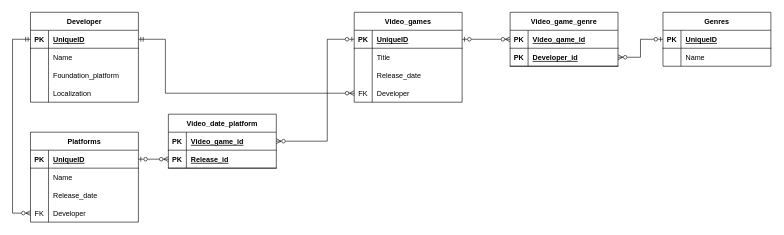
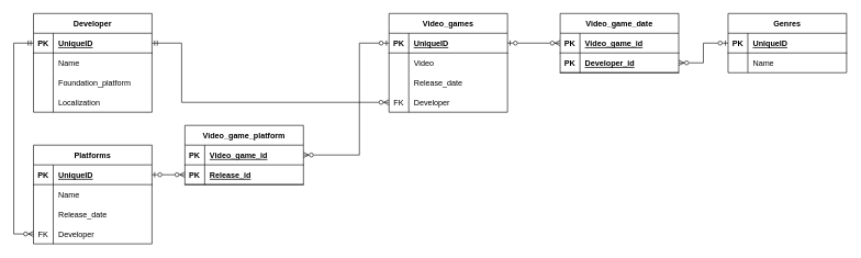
  <mxCell id="0" />
  <mxCell id="1" parent="0" />
  <mxCell id="2" value="Video_games" style="shape=table;startSize=30;container=1;collapsible=1;childLayout=tableLayout;fixedRows=1;rowLines=0;fontStyle=1;align=center;resizeLast=1;" parent="1" vertex="1"><mxGeometry x="590" y="20" width="180" height="150" as="geometry" /></mxCell>
  <mxCell id="3" value="" style="shape=tableRow;horizontal=0;startSize=0;swimlaneHead=0;swimlaneBody=0;fillColor=none;collapsible=0;dropTarget=0;points=[[0,0.5],[1,0.5]];portConstraint=eastwest;top=0;left=0;right=0;bottom=1;" parent="2" vertex="1"><mxGeometry y="30" width="180" height="30" as="geometry" /></mxCell>
  <mxCell id="4" value="PK" style="shape=partialRectangle;connectable=0;fillColor=none;top=0;left=0;bottom=0;right=0;fontStyle=1;overflow=hidden;" parent="3" vertex="1"><mxGeometry width="30" height="30" as="geometry"><mxRectangle width="30" height="30" as="alternateBounds" /></mxGeometry></mxCell>
  <mxCell id="5" value="UniqueID" style="shape=partialRectangle;connectable=0;fillColor=none;top=0;left=0;bottom=0;right=0;align=left;spacingLeft=6;fontStyle=5;overflow=hidden;" parent="3" vertex="1"><mxGeometry x="30" width="150" height="30" as="geometry"><mxRectangle width="150" height="30" as="alternateBounds" /></mxGeometry></mxCell>
  <mxCell id="6" value="" style="shape=tableRow;horizontal=0;startSize=0;swimlaneHead=0;swimlaneBody=0;fillColor=none;collapsible=0;dropTarget=0;points=[[0,0.5],[1,0.5]];portConstraint=eastwest;top=0;left=0;right=0;bottom=0;" parent="2" vertex="1"><mxGeometry y="60" width="180" height="30" as="geometry" /></mxCell>
  <mxCell id="7" value="" style="shape=partialRectangle;connectable=0;fillColor=none;top=0;left=0;bottom=0;right=0;editable=1;overflow=hidden;" parent="6" vertex="1"><mxGeometry width="30" height="30" as="geometry"><mxRectangle width="30" height="30" as="alternateBounds" /></mxGeometry></mxCell>
- <mxCell id="8" value="Title" style="shape=partialRectangle;connectable=0;fillColor=none;top=0;left=0;bottom=0;right=0;align=left;spacingLeft=6;overflow=hidden;" parent="6" vertex="1"><mxGeometry x="30" width="150" height="30" as="geometry"><mxRectangle width="150" height="30" as="alternateBounds" /></mxGeometry></mxCell>
+ <mxCell id="8" value="Video" style="shape=partialRectangle;connectable=0;fillColor=none;top=0;left=0;bottom=0;right=0;align=left;spacingLeft=6;overflow=hidden;" parent="6" vertex="1"><mxGeometry x="30" width="150" height="30" as="geometry"><mxRectangle width="150" height="30" as="alternateBounds" /></mxGeometry></mxCell>
  <mxCell id="9" value="" style="shape=tableRow;horizontal=0;startSize=0;swimlaneHead=0;swimlaneBody=0;fillColor=none;collapsible=0;dropTarget=0;points=[[0,0.5],[1,0.5]];portConstraint=eastwest;top=0;left=0;right=0;bottom=0;" parent="2" vertex="1"><mxGeometry y="90" width="180" height="30" as="geometry" /></mxCell>
  <mxCell id="10" value="" style="shape=partialRectangle;connectable=0;fillColor=none;top=0;left=0;bottom=0;right=0;editable=1;overflow=hidden;" parent="9" vertex="1"><mxGeometry width="30" height="30" as="geometry"><mxRectangle width="30" height="30" as="alternateBounds" /></mxGeometry></mxCell>
  <mxCell id="11" value="Release_date" style="shape=partialRectangle;connectable=0;fillColor=none;top=0;left=0;bottom=0;right=0;align=left;spacingLeft=6;overflow=hidden;" parent="9" vertex="1"><mxGeometry x="30" width="150" height="30" as="geometry"><mxRectangle width="150" height="30" as="alternateBounds" /></mxGeometry></mxCell>
  <mxCell id="12" style="shape=tableRow;horizontal=0;startSize=0;swimlaneHead=0;swimlaneBody=0;fillColor=none;collapsible=0;dropTarget=0;points=[[0,0.5],[1,0.5]];portConstraint=eastwest;top=0;left=0;right=0;bottom=0;" parent="2" vertex="1"><mxGeometry y="120" width="180" height="30" as="geometry" /></mxCell>
  <mxCell id="13" value="FK" style="shape=partialRectangle;connectable=0;fillColor=none;top=0;left=0;bottom=0;right=0;editable=1;overflow=hidden;" parent="12" vertex="1"><mxGeometry width="30" height="30" as="geometry"><mxRectangle width="30" height="30" as="alternateBounds" /></mxGeometry></mxCell>
  <mxCell id="14" value="Developer" style="shape=partialRectangle;connectable=0;fillColor=none;top=0;left=0;bottom=0;right=0;align=left;spacingLeft=6;overflow=hidden;" parent="12" vertex="1"><mxGeometry x="30" width="150" height="30" as="geometry"><mxRectangle width="150" height="30" as="alternateBounds" /></mxGeometry></mxCell>
  <mxCell id="15" value="Genres" style="shape=table;startSize=30;container=1;collapsible=1;childLayout=tableLayout;fixedRows=1;rowLines=0;fontStyle=1;align=center;resizeLast=1;" parent="1" vertex="1"><mxGeometry x="1105" y="20" width="180" height="90" as="geometry" /></mxCell>
  <mxCell id="16" value="" style="shape=tableRow;horizontal=0;startSize=0;swimlaneHead=0;swimlaneBody=0;fillColor=none;collapsible=0;dropTarget=0;points=[[0,0.5],[1,0.5]];portConstraint=eastwest;top=0;left=0;right=0;bottom=1;" parent="15" vertex="1"><mxGeometry y="30" width="180" height="30" as="geometry" /></mxCell>
  <mxCell id="17" value="PK" style="shape=partialRectangle;connectable=0;fillColor=none;top=0;left=0;bottom=0;right=0;fontStyle=1;overflow=hidden;" parent="16" vertex="1"><mxGeometry width="30" height="30" as="geometry"><mxRectangle width="30" height="30" as="alternateBounds" /></mxGeometry></mxCell>
  <mxCell id="18" value="UniqueID" style="shape=partialRectangle;connectable=0;fillColor=none;top=0;left=0;bottom=0;right=0;align=left;spacingLeft=6;fontStyle=5;overflow=hidden;" parent="16" vertex="1"><mxGeometry x="30" width="150" height="30" as="geometry"><mxRectangle width="150" height="30" as="alternateBounds" /></mxGeometry></mxCell>
  <mxCell id="19" value="" style="shape=tableRow;horizontal=0;startSize=0;swimlaneHead=0;swimlaneBody=0;fillColor=none;collapsible=0;dropTarget=0;points=[[0,0.5],[1,0.5]];portConstraint=eastwest;top=0;left=0;right=0;bottom=0;" parent="15" vertex="1"><mxGeometry y="60" width="180" height="30" as="geometry" /></mxCell>
  <mxCell id="20" value="" style="shape=partialRectangle;connectable=0;fillColor=none;top=0;left=0;bottom=0;right=0;editable=1;overflow=hidden;" parent="19" vertex="1"><mxGeometry width="30" height="30" as="geometry"><mxRectangle width="30" height="30" as="alternateBounds" /></mxGeometry></mxCell>
  <mxCell id="21" value="Name" style="shape=partialRectangle;connectable=0;fillColor=none;top=0;left=0;bottom=0;right=0;align=left;spacingLeft=6;overflow=hidden;" parent="19" vertex="1"><mxGeometry x="30" width="150" height="30" as="geometry"><mxRectangle width="150" height="30" as="alternateBounds" /></mxGeometry></mxCell>
- <mxCell id="22" value="Video_game_genre" style="shape=table;startSize=30;container=1;collapsible=1;childLayout=tableLayout;fixedRows=1;rowLines=0;fontStyle=1;align=center;resizeLast=1;" parent="1" vertex="1"><mxGeometry x="850" y="20" width="180" height="90" as="geometry" /></mxCell>
+ <mxCell id="22" value="Video_game_date" style="shape=table;startSize=30;container=1;collapsible=1;childLayout=tableLayout;fixedRows=1;rowLines=0;fontStyle=1;align=center;resizeLast=1;" parent="1" vertex="1"><mxGeometry x="850" y="20" width="180" height="90" as="geometry" /></mxCell>
  <mxCell id="23" value="" style="shape=tableRow;horizontal=0;startSize=0;swimlaneHead=0;swimlaneBody=0;fillColor=none;collapsible=0;dropTarget=0;points=[[0,0.5],[1,0.5]];portConstraint=eastwest;top=0;left=0;right=0;bottom=1;" parent="22" vertex="1"><mxGeometry y="30" width="180" height="30" as="geometry" /></mxCell>
  <mxCell id="24" value="PK" style="shape=partialRectangle;connectable=0;fillColor=none;top=0;left=0;bottom=0;right=0;fontStyle=1;overflow=hidden;" parent="23" vertex="1"><mxGeometry width="30" height="30" as="geometry"><mxRectangle width="30" height="30" as="alternateBounds" /></mxGeometry></mxCell>
  <mxCell id="25" value="Video_game_id" style="shape=partialRectangle;connectable=0;fillColor=none;top=0;left=0;bottom=0;right=0;align=left;spacingLeft=6;fontStyle=5;overflow=hidden;" parent="23" vertex="1"><mxGeometry x="30" width="150" height="30" as="geometry"><mxRectangle width="150" height="30" as="alternateBounds" /></mxGeometry></mxCell>
  <mxCell id="26" style="shape=tableRow;horizontal=0;startSize=0;swimlaneHead=0;swimlaneBody=0;fillColor=none;collapsible=0;dropTarget=0;points=[[0,0.5],[1,0.5]];portConstraint=eastwest;top=0;left=0;right=0;bottom=1;" parent="22" vertex="1"><mxGeometry y="60" width="180" height="30" as="geometry" /></mxCell>
  <mxCell id="27" value="PK" style="shape=partialRectangle;connectable=0;fillColor=none;top=0;left=0;bottom=0;right=0;fontStyle=1;overflow=hidden;" parent="26" vertex="1"><mxGeometry width="30" height="30" as="geometry"><mxRectangle width="30" height="30" as="alternateBounds" /></mxGeometry></mxCell>
  <mxCell id="28" value="Developer_id" style="shape=partialRectangle;connectable=0;fillColor=none;top=0;left=0;bottom=0;right=0;align=left;spacingLeft=6;fontStyle=5;overflow=hidden;" parent="26" vertex="1"><mxGeometry x="30" width="150" height="30" as="geometry"><mxRectangle width="150" height="30" as="alternateBounds" /></mxGeometry></mxCell>
  <mxCell id="29" style="edgeStyle=orthogonalEdgeStyle;rounded=0;orthogonalLoop=1;jettySize=auto;html=1;entryX=0;entryY=0.5;entryDx=0;entryDy=0;startArrow=ERzeroToOne;startFill=0;endArrow=ERzeroToMany;endFill=0;" parent="1" source="3" target="23" edge="1"><mxGeometry relative="1" as="geometry" /></mxCell>
  <mxCell id="30" style="edgeStyle=orthogonalEdgeStyle;rounded=0;orthogonalLoop=1;jettySize=auto;html=1;entryX=1;entryY=0.5;entryDx=0;entryDy=0;startArrow=ERzeroToOne;startFill=0;endArrow=ERzeroToMany;endFill=0;" parent="1" source="16" target="26" edge="1"><mxGeometry relative="1" as="geometry" /></mxCell>
  <mxCell id="31" value="Developer" style="shape=table;startSize=30;container=1;collapsible=1;childLayout=tableLayout;fixedRows=1;rowLines=0;fontStyle=1;align=center;resizeLast=1;" parent="1" vertex="1"><mxGeometry x="50" y="20" width="180" height="150" as="geometry" /></mxCell>
  <mxCell id="32" value="" style="shape=tableRow;horizontal=0;startSize=0;swimlaneHead=0;swimlaneBody=0;fillColor=none;collapsible=0;dropTarget=0;points=[[0,0.5],[1,0.5]];portConstraint=eastwest;top=0;left=0;right=0;bottom=1;" parent="31" vertex="1"><mxGeometry y="30" width="180" height="30" as="geometry" /></mxCell>
  <mxCell id="33" value="PK" style="shape=partialRectangle;connectable=0;fillColor=none;top=0;left=0;bottom=0;right=0;fontStyle=1;overflow=hidden;" parent="32" vertex="1"><mxGeometry width="30" height="30" as="geometry"><mxRectangle width="30" height="30" as="alternateBounds" /></mxGeometry></mxCell>
  <mxCell id="34" value="UniqueID" style="shape=partialRectangle;connectable=0;fillColor=none;top=0;left=0;bottom=0;right=0;align=left;spacingLeft=6;fontStyle=5;overflow=hidden;" parent="32" vertex="1"><mxGeometry x="30" width="150" height="30" as="geometry"><mxRectangle width="150" height="30" as="alternateBounds" /></mxGeometry></mxCell>
  <mxCell id="35" value="" style="shape=tableRow;horizontal=0;startSize=0;swimlaneHead=0;swimlaneBody=0;fillColor=none;collapsible=0;dropTarget=0;points=[[0,0.5],[1,0.5]];portConstraint=eastwest;top=0;left=0;right=0;bottom=0;" parent="31" vertex="1"><mxGeometry y="60" width="180" height="30" as="geometry" /></mxCell>
  <mxCell id="36" value="" style="shape=partialRectangle;connectable=0;fillColor=none;top=0;left=0;bottom=0;right=0;editable=1;overflow=hidden;" parent="35" vertex="1"><mxGeometry width="30" height="30" as="geometry"><mxRectangle width="30" height="30" as="alternateBounds" /></mxGeometry></mxCell>
  <mxCell id="37" value="Name" style="shape=partialRectangle;connectable=0;fillColor=none;top=0;left=0;bottom=0;right=0;align=left;spacingLeft=6;overflow=hidden;" parent="35" vertex="1"><mxGeometry x="30" width="150" height="30" as="geometry"><mxRectangle width="150" height="30" as="alternateBounds" /></mxGeometry></mxCell>
  <mxCell id="38" value="" style="shape=tableRow;horizontal=0;startSize=0;swimlaneHead=0;swimlaneBody=0;fillColor=none;collapsible=0;dropTarget=0;points=[[0,0.5],[1,0.5]];portConstraint=eastwest;top=0;left=0;right=0;bottom=0;" parent="31" vertex="1"><mxGeometry y="90" width="180" height="30" as="geometry" /></mxCell>
  <mxCell id="39" value="" style="shape=partialRectangle;connectable=0;fillColor=none;top=0;left=0;bottom=0;right=0;editable=1;overflow=hidden;" parent="38" vertex="1"><mxGeometry width="30" height="30" as="geometry"><mxRectangle width="30" height="30" as="alternateBounds" /></mxGeometry></mxCell>
  <mxCell id="40" value="Foundation_platform" style="shape=partialRectangle;connectable=0;fillColor=none;top=0;left=0;bottom=0;right=0;align=left;spacingLeft=6;overflow=hidden;" parent="38" vertex="1"><mxGeometry x="30" width="150" height="30" as="geometry"><mxRectangle width="150" height="30" as="alternateBounds" /></mxGeometry></mxCell>
  <mxCell id="41" value="" style="shape=tableRow;horizontal=0;startSize=0;swimlaneHead=0;swimlaneBody=0;fillColor=none;collapsible=0;dropTarget=0;points=[[0,0.5],[1,0.5]];portConstraint=eastwest;top=0;left=0;right=0;bottom=0;" parent="31" vertex="1"><mxGeometry y="120" width="180" height="30" as="geometry" /></mxCell>
  <mxCell id="42" value="" style="shape=partialRectangle;connectable=0;fillColor=none;top=0;left=0;bottom=0;right=0;editable=1;overflow=hidden;" parent="41" vertex="1"><mxGeometry width="30" height="30" as="geometry"><mxRectangle width="30" height="30" as="alternateBounds" /></mxGeometry></mxCell>
  <mxCell id="43" value="Localization" style="shape=partialRectangle;connectable=0;fillColor=none;top=0;left=0;bottom=0;right=0;align=left;spacingLeft=6;overflow=hidden;" parent="41" vertex="1"><mxGeometry x="30" width="150" height="30" as="geometry"><mxRectangle width="150" height="30" as="alternateBounds" /></mxGeometry></mxCell>
  <mxCell id="44" style="edgeStyle=orthogonalEdgeStyle;rounded=0;orthogonalLoop=1;jettySize=auto;html=1;entryX=0;entryY=0.5;entryDx=0;entryDy=0;startArrow=ERmandOne;startFill=0;endArrow=ERzeroToMany;endFill=0;" parent="1" source="32" target="12" edge="1"><mxGeometry relative="1" as="geometry"><Array as="points"><mxPoint x="275" y="65" /><mxPoint x="275" y="155" /></Array><mxPoint x="320" y="35" as="targetPoint" /></mxGeometry></mxCell>
  <mxCell id="45" value="Platforms" style="shape=table;startSize=30;container=1;collapsible=1;childLayout=tableLayout;fixedRows=1;rowLines=0;fontStyle=1;align=center;resizeLast=1;" parent="1" vertex="1"><mxGeometry x="50" y="220" width="180" height="150" as="geometry" /></mxCell>
  <mxCell id="46" value="" style="shape=tableRow;horizontal=0;startSize=0;swimlaneHead=0;swimlaneBody=0;fillColor=none;collapsible=0;dropTarget=0;points=[[0,0.5],[1,0.5]];portConstraint=eastwest;top=0;left=0;right=0;bottom=1;" parent="45" vertex="1"><mxGeometry y="30" width="180" height="30" as="geometry" /></mxCell>
  <mxCell id="47" value="PK" style="shape=partialRectangle;connectable=0;fillColor=none;top=0;left=0;bottom=0;right=0;fontStyle=1;overflow=hidden;" parent="46" vertex="1"><mxGeometry width="30" height="30" as="geometry"><mxRectangle width="30" height="30" as="alternateBounds" /></mxGeometry></mxCell>
  <mxCell id="48" value="UniqueID" style="shape=partialRectangle;connectable=0;fillColor=none;top=0;left=0;bottom=0;right=0;align=left;spacingLeft=6;fontStyle=5;overflow=hidden;" parent="46" vertex="1"><mxGeometry x="30" width="150" height="30" as="geometry"><mxRectangle width="150" height="30" as="alternateBounds" /></mxGeometry></mxCell>
  <mxCell id="49" value="" style="shape=tableRow;horizontal=0;startSize=0;swimlaneHead=0;swimlaneBody=0;fillColor=none;collapsible=0;dropTarget=0;points=[[0,0.5],[1,0.5]];portConstraint=eastwest;top=0;left=0;right=0;bottom=0;" parent="45" vertex="1"><mxGeometry y="60" width="180" height="30" as="geometry" /></mxCell>
  <mxCell id="50" value="" style="shape=partialRectangle;connectable=0;fillColor=none;top=0;left=0;bottom=0;right=0;editable=1;overflow=hidden;" parent="49" vertex="1"><mxGeometry width="30" height="30" as="geometry"><mxRectangle width="30" height="30" as="alternateBounds" /></mxGeometry></mxCell>
  <mxCell id="51" value="Name" style="shape=partialRectangle;connectable=0;fillColor=none;top=0;left=0;bottom=0;right=0;align=left;spacingLeft=6;overflow=hidden;" parent="49" vertex="1"><mxGeometry x="30" width="150" height="30" as="geometry"><mxRectangle width="150" height="30" as="alternateBounds" /></mxGeometry></mxCell>
  <mxCell id="52" value="" style="shape=tableRow;horizontal=0;startSize=0;swimlaneHead=0;swimlaneBody=0;fillColor=none;collapsible=0;dropTarget=0;points=[[0,0.5],[1,0.5]];portConstraint=eastwest;top=0;left=0;right=0;bottom=0;" parent="45" vertex="1"><mxGeometry y="90" width="180" height="30" as="geometry" /></mxCell>
  <mxCell id="53" value="" style="shape=partialRectangle;connectable=0;fillColor=none;top=0;left=0;bottom=0;right=0;editable=1;overflow=hidden;" parent="52" vertex="1"><mxGeometry width="30" height="30" as="geometry"><mxRectangle width="30" height="30" as="alternateBounds" /></mxGeometry></mxCell>
  <mxCell id="54" value="Release_date" style="shape=partialRectangle;connectable=0;fillColor=none;top=0;left=0;bottom=0;right=0;align=left;spacingLeft=6;overflow=hidden;" parent="52" vertex="1"><mxGeometry x="30" width="150" height="30" as="geometry"><mxRectangle width="150" height="30" as="alternateBounds" /></mxGeometry></mxCell>
  <mxCell id="55" value="" style="shape=tableRow;horizontal=0;startSize=0;swimlaneHead=0;swimlaneBody=0;fillColor=none;collapsible=0;dropTarget=0;points=[[0,0.5],[1,0.5]];portConstraint=eastwest;top=0;left=0;right=0;bottom=0;" parent="45" vertex="1"><mxGeometry y="120" width="180" height="30" as="geometry" /></mxCell>
  <mxCell id="56" value="FK" style="shape=partialRectangle;connectable=0;fillColor=none;top=0;left=0;bottom=0;right=0;editable=1;overflow=hidden;" parent="55" vertex="1"><mxGeometry width="30" height="30" as="geometry"><mxRectangle width="30" height="30" as="alternateBounds" /></mxGeometry></mxCell>
  <mxCell id="57" value="Developer" style="shape=partialRectangle;connectable=0;fillColor=none;top=0;left=0;bottom=0;right=0;align=left;spacingLeft=6;overflow=hidden;" parent="55" vertex="1"><mxGeometry x="30" width="150" height="30" as="geometry"><mxRectangle width="150" height="30" as="alternateBounds" /></mxGeometry></mxCell>
- <mxCell id="58" value="Video_date_platform" style="shape=table;startSize=30;container=1;collapsible=1;childLayout=tableLayout;fixedRows=1;rowLines=0;fontStyle=1;align=center;resizeLast=1;" parent="1" vertex="1"><mxGeometry x="280" y="190" width="180" height="90" as="geometry" /></mxCell>
+ <mxCell id="58" value="Video_game_platform" style="shape=table;startSize=30;container=1;collapsible=1;childLayout=tableLayout;fixedRows=1;rowLines=0;fontStyle=1;align=center;resizeLast=1;" parent="1" vertex="1"><mxGeometry x="280" y="190" width="180" height="90" as="geometry" /></mxCell>
  <mxCell id="59" value="" style="shape=tableRow;horizontal=0;startSize=0;swimlaneHead=0;swimlaneBody=0;fillColor=none;collapsible=0;dropTarget=0;points=[[0,0.5],[1,0.5]];portConstraint=eastwest;top=0;left=0;right=0;bottom=1;" parent="58" vertex="1"><mxGeometry y="30" width="180" height="30" as="geometry" /></mxCell>
  <mxCell id="60" value="PK" style="shape=partialRectangle;connectable=0;fillColor=none;top=0;left=0;bottom=0;right=0;fontStyle=1;overflow=hidden;" parent="59" vertex="1"><mxGeometry width="30" height="30" as="geometry"><mxRectangle width="30" height="30" as="alternateBounds" /></mxGeometry></mxCell>
  <mxCell id="61" value="Video_game_id" style="shape=partialRectangle;connectable=0;fillColor=none;top=0;left=0;bottom=0;right=0;align=left;spacingLeft=6;fontStyle=5;overflow=hidden;" parent="59" vertex="1"><mxGeometry x="30" width="150" height="30" as="geometry"><mxRectangle width="150" height="30" as="alternateBounds" /></mxGeometry></mxCell>
  <mxCell id="62" style="shape=tableRow;horizontal=0;startSize=0;swimlaneHead=0;swimlaneBody=0;fillColor=none;collapsible=0;dropTarget=0;points=[[0,0.5],[1,0.5]];portConstraint=eastwest;top=0;left=0;right=0;bottom=1;" parent="58" vertex="1"><mxGeometry y="60" width="180" height="30" as="geometry" /></mxCell>
  <mxCell id="63" value="PK" style="shape=partialRectangle;connectable=0;fillColor=none;top=0;left=0;bottom=0;right=0;fontStyle=1;overflow=hidden;" parent="62" vertex="1"><mxGeometry width="30" height="30" as="geometry"><mxRectangle width="30" height="30" as="alternateBounds" /></mxGeometry></mxCell>
  <mxCell id="64" value="Release_id" style="shape=partialRectangle;connectable=0;fillColor=none;top=0;left=0;bottom=0;right=0;align=left;spacingLeft=6;fontStyle=5;overflow=hidden;" parent="62" vertex="1"><mxGeometry x="30" width="150" height="30" as="geometry"><mxRectangle width="150" height="30" as="alternateBounds" /></mxGeometry></mxCell>
  <mxCell id="65" style="edgeStyle=orthogonalEdgeStyle;rounded=0;orthogonalLoop=1;jettySize=auto;html=1;entryX=0;entryY=0.5;entryDx=0;entryDy=0;startArrow=ERzeroToOne;startFill=0;endArrow=ERzeroToMany;endFill=0;" parent="1" source="46" target="62" edge="1"><mxGeometry relative="1" as="geometry" /></mxCell>
  <mxCell id="66" style="edgeStyle=orthogonalEdgeStyle;rounded=0;orthogonalLoop=1;jettySize=auto;html=1;entryX=1;entryY=0.5;entryDx=0;entryDy=0;startArrow=ERzeroToOne;startFill=0;endArrow=ERzeroToMany;endFill=0;" parent="1" source="3" target="59" edge="1"><mxGeometry relative="1" as="geometry"><Array as="points"><mxPoint x="545" y="65" /><mxPoint x="545" y="235" /></Array></mxGeometry></mxCell>
  <mxCell id="67" style="edgeStyle=orthogonalEdgeStyle;rounded=0;orthogonalLoop=1;jettySize=auto;html=1;entryX=0;entryY=0.5;entryDx=0;entryDy=0;startArrow=ERmandOne;startFill=0;endArrow=ERzeroToMany;endFill=0;" parent="1" source="32" target="55" edge="1"><mxGeometry relative="1" as="geometry"><Array as="points"><mxPoint x="20" y="65" /><mxPoint x="20" y="355" /></Array></mxGeometry></mxCell>
